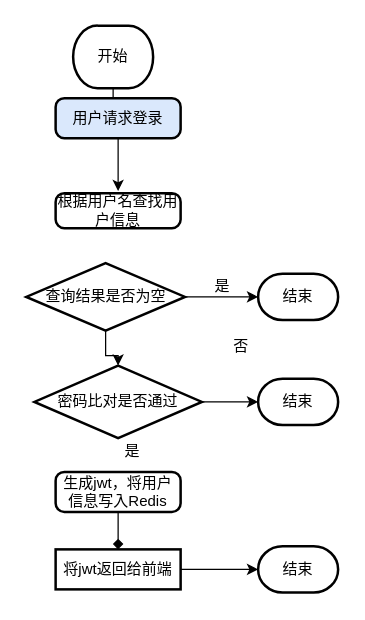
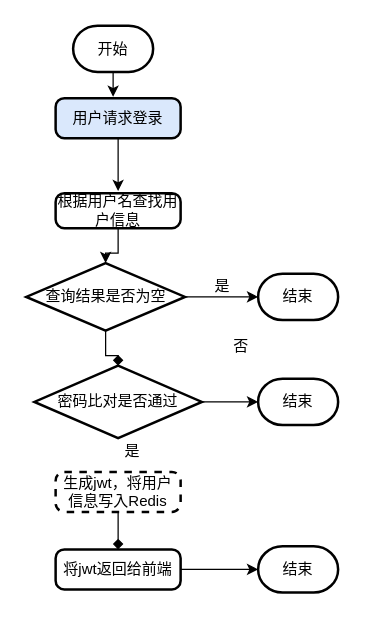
  <mxCell id="0" />
  <mxCell id="1" parent="0" />
  <mxCell id="2" style="edgeStyle=orthogonalEdgeStyle;rounded=0;orthogonalLoop=1;jettySize=auto;html=1;" edge="1" parent="1" source="3"><mxGeometry relative="1" as="geometry"><mxPoint x="90" y="76.943" as="targetPoint" /></mxGeometry></mxCell>
- <mxCell id="3" value="开始" style="strokeWidth=2;html=1;shape=mxgraph.flowchart.terminator;whiteSpace=wrap;" vertex="1" parent="1"><mxGeometry x="58" y="20" width="64" height="50" as="geometry" /></mxCell>
+ <mxCell id="3" value="开始" style="strokeWidth=2;html=1;shape=mxgraph.flowchart.terminator;whiteSpace=wrap;" vertex="1" parent="1"><mxGeometry x="58" y="20" width="64" height="37" as="geometry" /></mxCell>
  <mxCell id="4" style="edgeStyle=orthogonalEdgeStyle;rounded=0;orthogonalLoop=1;jettySize=auto;html=1;" edge="1" parent="1" source="5"><mxGeometry relative="1" as="geometry"><mxPoint x="94" y="152.371" as="targetPoint" /></mxGeometry></mxCell>
  <mxCell id="5" value="用户请求登录" style="rounded=1;whiteSpace=wrap;html=1;absoluteArcSize=1;arcSize=14;strokeWidth=2;fillColor=#dae8fc;" vertex="1" parent="1"><mxGeometry x="44" y="78" width="100" height="32" as="geometry" /></mxCell>
+ <mxCell id="6" style="edgeStyle=orthogonalEdgeStyle;rounded=0;orthogonalLoop=1;jettySize=auto;html=1;entryX=0.5;entryY=0;entryDx=0;entryDy=0;entryPerimeter=0;" edge="1" parent="1" source="7" target="10"><mxGeometry relative="1" as="geometry" /></mxCell>
  <mxCell id="7" value="根据用户名查找用户信息" style="rounded=1;whiteSpace=wrap;html=1;absoluteArcSize=1;arcSize=14;strokeWidth=2;" vertex="1" parent="1"><mxGeometry x="44" y="154" width="100" height="28" as="geometry" /></mxCell>
  <mxCell id="8" style="edgeStyle=orthogonalEdgeStyle;rounded=0;orthogonalLoop=1;jettySize=auto;html=1;entryX=0;entryY=0.5;entryDx=0;entryDy=0;entryPerimeter=0;" edge="1" parent="1" source="10" target="11"><mxGeometry relative="1" as="geometry" /></mxCell>
- <mxCell id="9" style="edgeStyle=orthogonalEdgeStyle;rounded=0;orthogonalLoop=1;jettySize=auto;html=1;entryX=0.5;entryY=0;entryDx=0;entryDy=0;entryPerimeter=0;" edge="1" parent="1" source="10" target="14"><mxGeometry relative="1" as="geometry" /></mxCell>
+ <mxCell id="9" style="edgeStyle=orthogonalEdgeStyle;rounded=0;orthogonalLoop=1;jettySize=auto;html=1;entryX=0.5;entryY=0;entryDx=0;entryDy=0;entryPerimeter=0;endArrow=diamond;" edge="1" parent="1" source="10" target="14"><mxGeometry relative="1" as="geometry" /></mxCell>
  <mxCell id="10" value="查询结果是否为空" style="strokeWidth=2;html=1;shape=mxgraph.flowchart.decision;whiteSpace=wrap;" vertex="1" parent="1"><mxGeometry x="20.5" y="210" width="127" height="54" as="geometry" /></mxCell>
  <mxCell id="11" value="结束" style="strokeWidth=2;html=1;shape=mxgraph.flowchart.terminator;whiteSpace=wrap;" vertex="1" parent="1"><mxGeometry x="206" y="218.5" width="64" height="37" as="geometry" /></mxCell>
  <mxCell id="12" value="是" style="text;html=1;align=center;verticalAlign=middle;resizable=0;points=[];autosize=1;strokeColor=none;fillColor=none;" vertex="1" parent="1"><mxGeometry x="166" y="220" width="22" height="18" as="geometry" /></mxCell>
  <mxCell id="13" style="edgeStyle=orthogonalEdgeStyle;rounded=0;orthogonalLoop=1;jettySize=auto;html=1;entryX=0;entryY=0.5;entryDx=0;entryDy=0;entryPerimeter=0;" edge="1" parent="1" source="14" target="15"><mxGeometry relative="1" as="geometry" /></mxCell>
  <mxCell id="14" value="密码比对是否通过" style="strokeWidth=2;html=1;shape=mxgraph.flowchart.decision;whiteSpace=wrap;" vertex="1" parent="1"><mxGeometry x="27" y="292" width="134" height="58" as="geometry" /></mxCell>
  <mxCell id="15" value="结束" style="strokeWidth=2;html=1;shape=mxgraph.flowchart.terminator;whiteSpace=wrap;" vertex="1" parent="1"><mxGeometry x="206" y="302.5" width="64" height="37" as="geometry" /></mxCell>
  <mxCell id="16" value="否" style="text;html=1;align=center;verticalAlign=middle;resizable=0;points=[];autosize=1;strokeColor=none;fillColor=none;" vertex="1" parent="1"><mxGeometry x="181" y="267.5" width="22" height="18" as="geometry" /></mxCell>
  <mxCell id="17" style="edgeStyle=orthogonalEdgeStyle;rounded=0;orthogonalLoop=1;jettySize=auto;html=1;entryX=0.5;entryY=0;entryDx=0;entryDy=0;endArrow=diamond;" edge="1" parent="1" source="18" target="20"><mxGeometry relative="1" as="geometry" /></mxCell>
- <mxCell id="18" value="生成jwt，将用户信息写入Redis" style="rounded=1;whiteSpace=wrap;html=1;absoluteArcSize=1;arcSize=14;strokeWidth=2;" vertex="1" parent="1"><mxGeometry x="44" y="377" width="100" height="32" as="geometry" /></mxCell>
+ <mxCell id="18" value="生成jwt，将用户信息写入Redis" style="rounded=1;whiteSpace=wrap;html=1;absoluteArcSize=1;arcSize=14;strokeWidth=2;dashed=1;" vertex="1" parent="1"><mxGeometry x="44" y="377" width="100" height="32" as="geometry" /></mxCell>
  <mxCell id="19" style="edgeStyle=orthogonalEdgeStyle;rounded=0;orthogonalLoop=1;jettySize=auto;html=1;entryX=0;entryY=0.5;entryDx=0;entryDy=0;entryPerimeter=0;" edge="1" parent="1" source="20" target="21"><mxGeometry relative="1" as="geometry" /></mxCell>
- <mxCell id="20" value="将jwt返回给前端" style="whiteSpace=wrap;html=1;absoluteArcSize=1;arcSize=14;strokeWidth=2;rounded=0;" vertex="1" parent="1"><mxGeometry x="44" y="439" width="100" height="32" as="geometry" /></mxCell>
+ <mxCell id="20" value="将jwt返回给前端" style="rounded=1;whiteSpace=wrap;html=1;absoluteArcSize=1;arcSize=14;strokeWidth=2;" vertex="1" parent="1"><mxGeometry x="44" y="439" width="100" height="32" as="geometry" /></mxCell>
  <mxCell id="21" value="结束" style="strokeWidth=2;html=1;shape=mxgraph.flowchart.terminator;whiteSpace=wrap;" vertex="1" parent="1"><mxGeometry x="206" y="436.5" width="64" height="37" as="geometry" /></mxCell>
  <mxCell id="22" value="是" style="text;html=1;align=center;verticalAlign=middle;resizable=0;points=[];autosize=1;strokeColor=none;fillColor=none;" vertex="1" parent="1"><mxGeometry x="94" y="352" width="22" height="18" as="geometry" /></mxCell>
